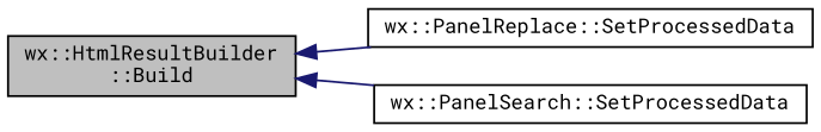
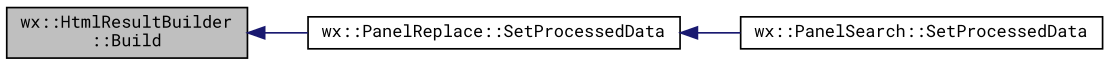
  digraph {
    fontname="Roboto Mono"
    rankdir=LR
    node [color=black fillcolor=white fontname="Roboto Mono" fontsize=10 shape=record style=filled]
    edge [color=midnightblue dir=back fontname="Roboto Mono" fontsize=10 labelfontname=Verdana labelfontsize=10 style=solid]
    n1 [fillcolor=grey75 fontcolor=black height=0.2 label="wx::HtmlResultBuilder\l::Build" width=0.4]
    n2 [height=0.2 label="wx::PanelReplace::SetProcessedData" width=0.4]
    n3 [height=0.2 label="wx::PanelSearch::SetProcessedData" width=0.4]
    n1 -> n2
-   n1 -> n3
+   n2 -> n3
  }
